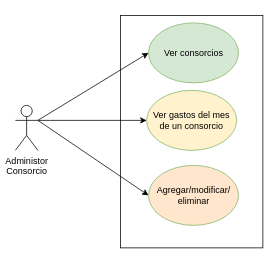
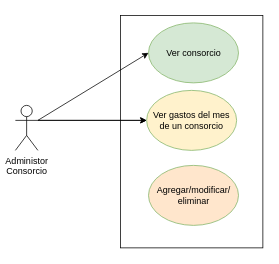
  <mxCell id="0" />
  <mxCell id="1" parent="0" />
  <mxCell id="2" value="" style="rounded=0;whiteSpace=wrap;html=1;" vertex="1" parent="1"><mxGeometry x="160" y="20" width="190" height="310" as="geometry" /></mxCell>
  <mxCell id="3" value="Administor&lt;br&gt;Consorcio" style="shape=umlActor;verticalLabelPosition=bottom;verticalAlign=top;html=1;outlineConnect=0;" vertex="1" parent="1"><mxGeometry x="20" y="140" width="30" height="60" as="geometry" /></mxCell>
- <mxCell id="4" value="Ver consorcios" style="ellipse;whiteSpace=wrap;html=1;fillColor=#d5e8d4;strokeColor=#82b366;" vertex="1" parent="1"><mxGeometry x="197.5" y="30" width="120" height="80" as="geometry" /></mxCell>
+ <mxCell id="4" value="Ver consorcio" style="ellipse;whiteSpace=wrap;html=1;fillColor=#d5e8d4;strokeColor=#82b366;" vertex="1" parent="1"><mxGeometry x="197.5" y="30" width="120" height="80" as="geometry" /></mxCell>
  <mxCell id="5" value="" style="endArrow=classic;html=1;entryX=0;entryY=0.5;entryDx=0;entryDy=0;exitX=1;exitY=0.333;exitDx=0;exitDy=0;exitPerimeter=0;" edge="1" parent="1" source="3" target="4"><mxGeometry width="50" height="50" relative="1" as="geometry"><mxPoint x="320" y="260" as="sourcePoint" /><mxPoint x="370" y="210" as="targetPoint" /></mxGeometry></mxCell>
  <mxCell id="6" value="Ver gastos del mes&lt;br&gt;de un consorcio" style="ellipse;whiteSpace=wrap;html=1;fillColor=#fff2cc;strokeColor=#82b366;" vertex="1" parent="1"><mxGeometry x="195" y="120" width="120" height="80" as="geometry" /></mxCell>
  <mxCell id="7" value="" style="endArrow=classic;html=1;entryX=0;entryY=0.5;entryDx=0;entryDy=0;" edge="1" parent="1" target="6"><mxGeometry width="50" height="50" relative="1" as="geometry"><mxPoint x="50" y="160" as="sourcePoint" /><mxPoint x="370" y="210" as="targetPoint" /></mxGeometry></mxCell>
  <mxCell id="8" value="Agregar/modificar/&lt;br&gt;eliminar" style="ellipse;whiteSpace=wrap;html=1;fillColor=#ffe6cc;strokeColor=#82b366;" vertex="1" parent="1"><mxGeometry x="197.5" y="220" width="120" height="80" as="geometry" /></mxCell>
- <mxCell id="9" value="" style="endArrow=classic;html=1;entryX=0;entryY=0.5;entryDx=0;entryDy=0;exitX=1;exitY=0.333;exitDx=0;exitDy=0;exitPerimeter=0;" edge="1" parent="1" source="3" target="8"><mxGeometry width="50" height="50" relative="1" as="geometry"><mxPoint x="320" y="250" as="sourcePoint" /><mxPoint x="370" y="200" as="targetPoint" /></mxGeometry></mxCell>
+ <mxCell id="9" value="" style="endArrow=classic;html=1;exitX=1;exitY=0.333;exitDx=0;exitDy=0;exitPerimeter=0;" edge="1" parent="1" source="3" target="6"><mxGeometry width="50" height="50" relative="1" as="geometry"><mxPoint x="320" y="250" as="sourcePoint" /><mxPoint x="370" y="200" as="targetPoint" /></mxGeometry></mxCell>
